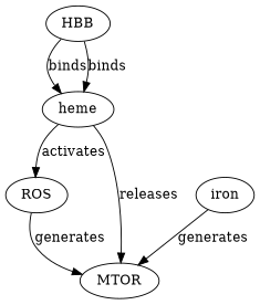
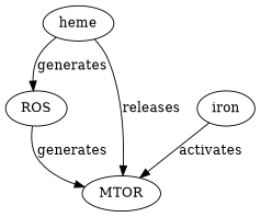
  digraph {
    edge [evidence="HBB is a component of hemoglobin, which binds heme (PMID: 12345678)" probability=0.9]
-   HBB
    heme
    ROS
    MTOR
    iron
-   HBB -> heme [label=binds]
-   HBB -> heme [label=binds]
-   heme -> ROS [evidence="Heme can catalyze the production of reactive oxygen species (ROS) (PMID: 23456789)" label=activates probability=0.8]
+   heme -> ROS [evidence="Heme can catalyze the production of reactive oxygen species (ROS) (PMID: 23456789)" label=generates probability=0.8]
    heme -> MTOR [evidence="Heme degradation releases iron (PMID: 45678901)" label=releases probability=0.85]
    ROS -> MTOR [evidence="ROS can activate the mTOR pathway through oxidative stress (PMID: 34567890)" label=generates probability=0.7]
-   iron -> MTOR [evidence="Iron can activate mTOR signaling (PMID: 56789012)" label=generates probability=0.75]
+   iron -> MTOR [evidence="Iron can activate mTOR signaling (PMID: 56789012)" label=activates probability=0.75]
  }
